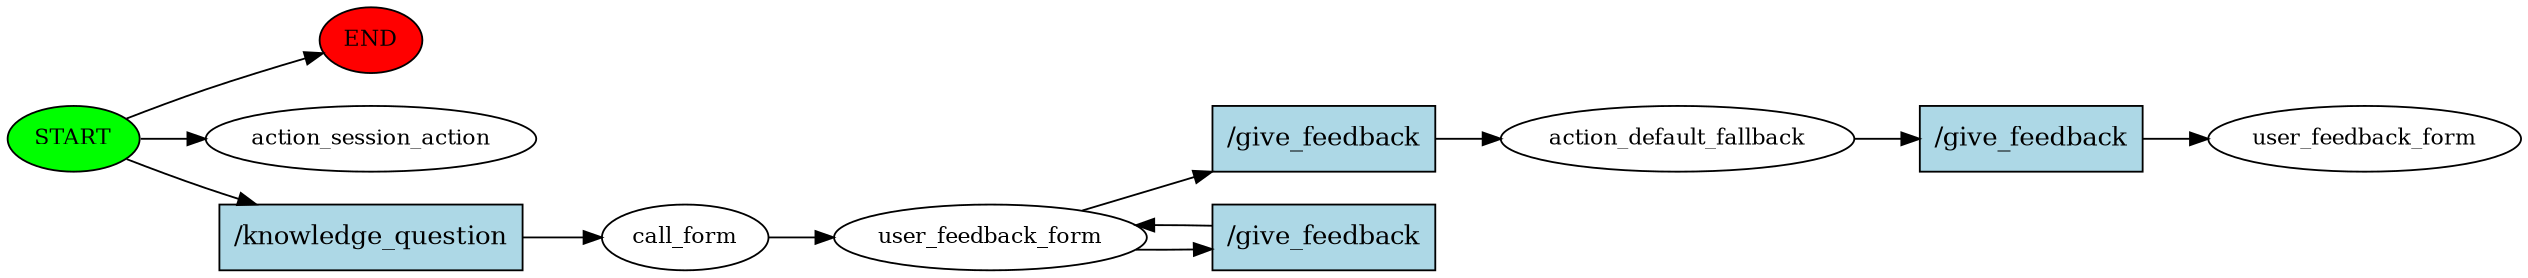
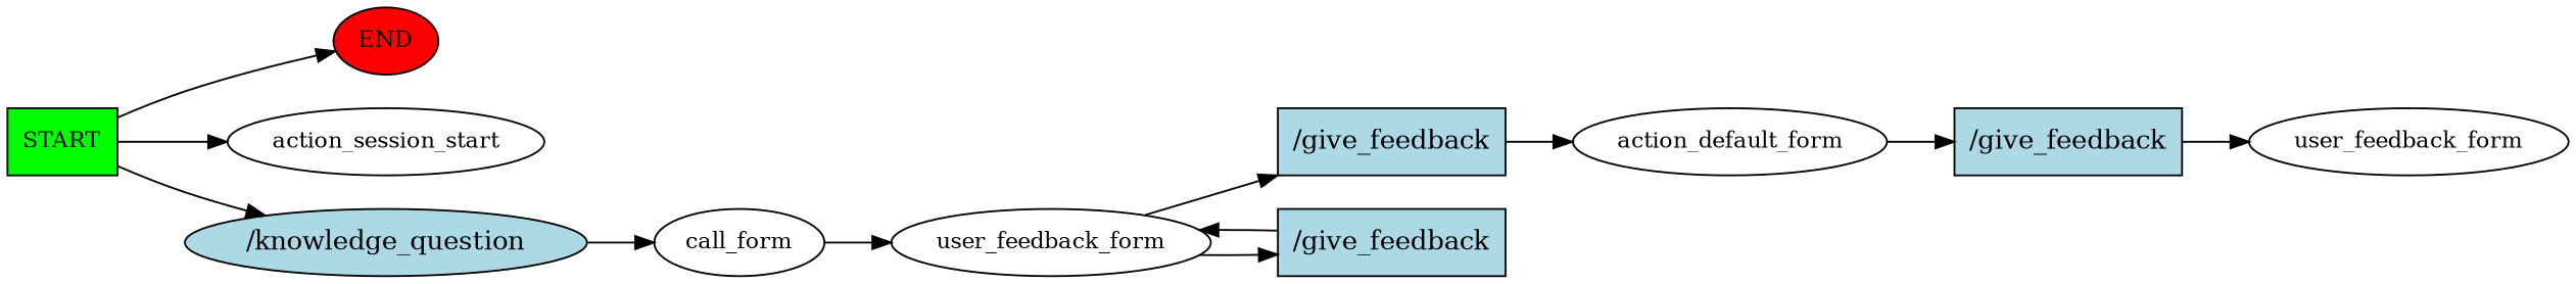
  digraph {
    rankdir=LR
    node [fontsize=12 style=filled]
-   n1 [fillcolor=green label=START]
+   n1 [fillcolor=green label=START shape=box]
    n2 [fillcolor=red label=END]
-   n3 [label=action_session_action style=""]
-   n4 [fillcolor=lightblue label="/knowledge_question" shape=rect fontsize=""]
+   n3 [label=action_session_start style=""]
+   n4 [fillcolor=lightblue label="/knowledge_question" shape=ellipse fontsize=""]
    n5 [label=call_form style=""]
    n6 [label=user_feedback_form style=""]
    n7 [fillcolor=lightblue label="/give_feedback" shape=rect fontsize=""]
    n8 [fillcolor=lightblue label="/give_feedback" shape=rect fontsize=""]
-   n9 [label=action_default_fallback style=""]
+   n9 [label=action_default_form style=""]
    n10 [fillcolor=lightblue label="/give_feedback" shape=rect fontsize=""]
    n11 [label=user_feedback_form style=""]
    n1 -> n2
    n1 -> n3
    n1 -> n4
    n4 -> n5
    n5 -> n6
    n6 -> n7
    n6 -> n8
    n7 -> n9
    n8 -> n6
    n9 -> n10
    n10 -> n11
  }
